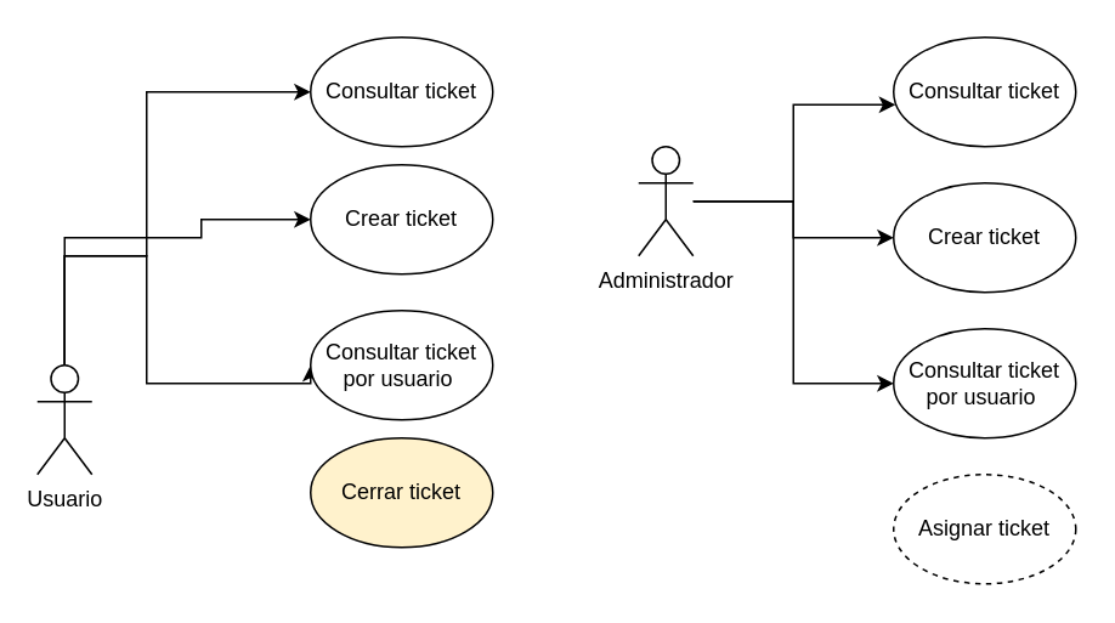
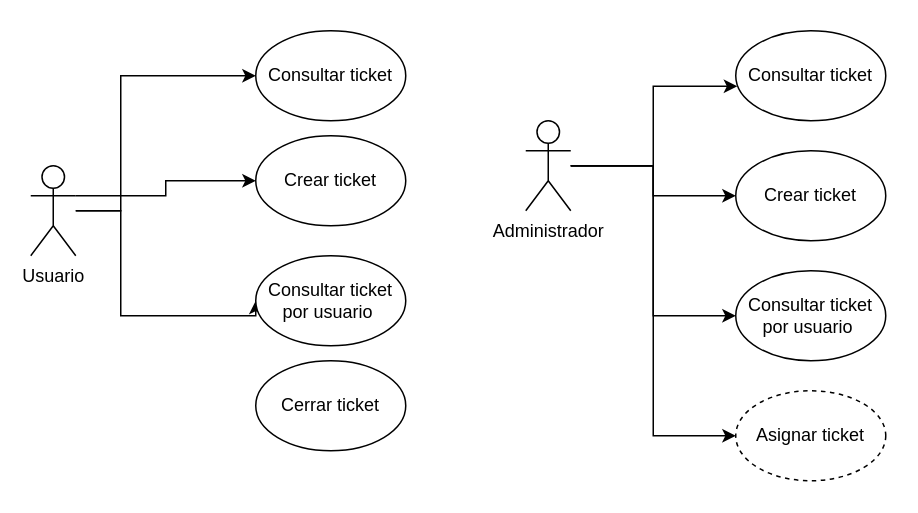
  <mxCell id="0" />
  <mxCell id="1" parent="0" />
  <mxCell id="2" style="edgeStyle=orthogonalEdgeStyle;rounded=0;orthogonalLoop=1;jettySize=auto;html=1;" edge="1" parent="1" source="5" target="6"><mxGeometry relative="1" as="geometry"><Array as="points"><mxPoint x="110" y="130" /><mxPoint x="110" y="120" /></Array></mxGeometry></mxCell>
  <mxCell id="3" style="edgeStyle=orthogonalEdgeStyle;rounded=0;orthogonalLoop=1;jettySize=auto;html=1;" edge="1" parent="1" source="5" target="7"><mxGeometry relative="1" as="geometry"><Array as="points"><mxPoint x="80" y="140" /><mxPoint x="80" y="50" /></Array></mxGeometry></mxCell>
  <mxCell id="4" style="edgeStyle=orthogonalEdgeStyle;rounded=0;orthogonalLoop=1;jettySize=auto;html=1;entryX=0;entryY=0.5;entryDx=0;entryDy=0;" edge="1" parent="1" source="5" target="8"><mxGeometry relative="1" as="geometry"><Array as="points"><mxPoint x="80" y="140" /><mxPoint x="80" y="210" /><mxPoint x="170" y="210" /></Array></mxGeometry></mxCell>
- <mxCell id="5" value="Usuario" style="shape=umlActor;verticalLabelPosition=bottom;verticalAlign=top;html=1;outlineConnect=0;" vertex="1" parent="1"><mxGeometry x="20" y="200" width="30" height="60" as="geometry" /></mxCell>
+ <mxCell id="5" value="Usuario" style="shape=umlActor;verticalLabelPosition=bottom;verticalAlign=top;html=1;outlineConnect=0;" vertex="1" parent="1"><mxGeometry x="20" y="110" width="30" height="60" as="geometry" /></mxCell>
  <mxCell id="6" value="Crear ticket" style="ellipse;whiteSpace=wrap;html=1;" vertex="1" parent="1"><mxGeometry x="170" y="90" width="100" height="60" as="geometry" /></mxCell>
  <mxCell id="7" value="Consultar ticket" style="ellipse;whiteSpace=wrap;html=1;" vertex="1" parent="1"><mxGeometry x="170" y="20" width="100" height="60" as="geometry" /></mxCell>
  <mxCell id="8" value="Consultar ticket por usuario&amp;nbsp;" style="ellipse;whiteSpace=wrap;html=1;" vertex="1" parent="1"><mxGeometry x="170" y="170" width="100" height="60" as="geometry" /></mxCell>
  <mxCell id="9" style="edgeStyle=orthogonalEdgeStyle;rounded=0;orthogonalLoop=1;jettySize=auto;html=1;entryX=0.01;entryY=0.617;entryDx=0;entryDy=0;entryPerimeter=0;" edge="1" parent="1" source="13" target="14"><mxGeometry relative="1" as="geometry" /></mxCell>
  <mxCell id="10" style="edgeStyle=orthogonalEdgeStyle;rounded=0;orthogonalLoop=1;jettySize=auto;html=1;" edge="1" parent="1" source="13" target="15"><mxGeometry relative="1" as="geometry" /></mxCell>
  <mxCell id="11" style="edgeStyle=orthogonalEdgeStyle;rounded=0;orthogonalLoop=1;jettySize=auto;html=1;entryX=0;entryY=0.5;entryDx=0;entryDy=0;" edge="1" parent="1" source="13" target="16"><mxGeometry relative="1" as="geometry" /></mxCell>
+ <mxCell id="12" style="edgeStyle=orthogonalEdgeStyle;rounded=0;orthogonalLoop=1;jettySize=auto;html=1;entryX=0;entryY=0.5;entryDx=0;entryDy=0;" edge="1" parent="1" source="13" target="18"><mxGeometry relative="1" as="geometry" /></mxCell>
  <mxCell id="13" value="Administrador" style="shape=umlActor;verticalLabelPosition=bottom;verticalAlign=top;html=1;outlineConnect=0;" vertex="1" parent="1"><mxGeometry x="350" y="80" width="30" height="60" as="geometry" /></mxCell>
  <mxCell id="14" value="Consultar ticket" style="ellipse;whiteSpace=wrap;html=1;" vertex="1" parent="1"><mxGeometry x="490" y="20" width="100" height="60" as="geometry" /></mxCell>
  <mxCell id="15" value="Crear ticket" style="ellipse;whiteSpace=wrap;html=1;" vertex="1" parent="1"><mxGeometry x="490" y="100" width="100" height="60" as="geometry" /></mxCell>
  <mxCell id="16" value="Consultar ticket por usuario&amp;nbsp;" style="ellipse;whiteSpace=wrap;html=1;" vertex="1" parent="1"><mxGeometry x="490" y="180" width="100" height="60" as="geometry" /></mxCell>
- <mxCell id="17" value="Cerrar ticket" style="ellipse;whiteSpace=wrap;html=1;fillColor=#fff2cc;" vertex="1" parent="1"><mxGeometry x="170" y="240" width="100" height="60" as="geometry" /></mxCell>
+ <mxCell id="17" value="Cerrar ticket" style="ellipse;whiteSpace=wrap;html=1;" vertex="1" parent="1"><mxGeometry x="170" y="240" width="100" height="60" as="geometry" /></mxCell>
  <mxCell id="18" value="Asignar ticket" style="ellipse;whiteSpace=wrap;html=1;dashed=1;" vertex="1" parent="1"><mxGeometry x="490" y="260" width="100" height="60" as="geometry" /></mxCell>
